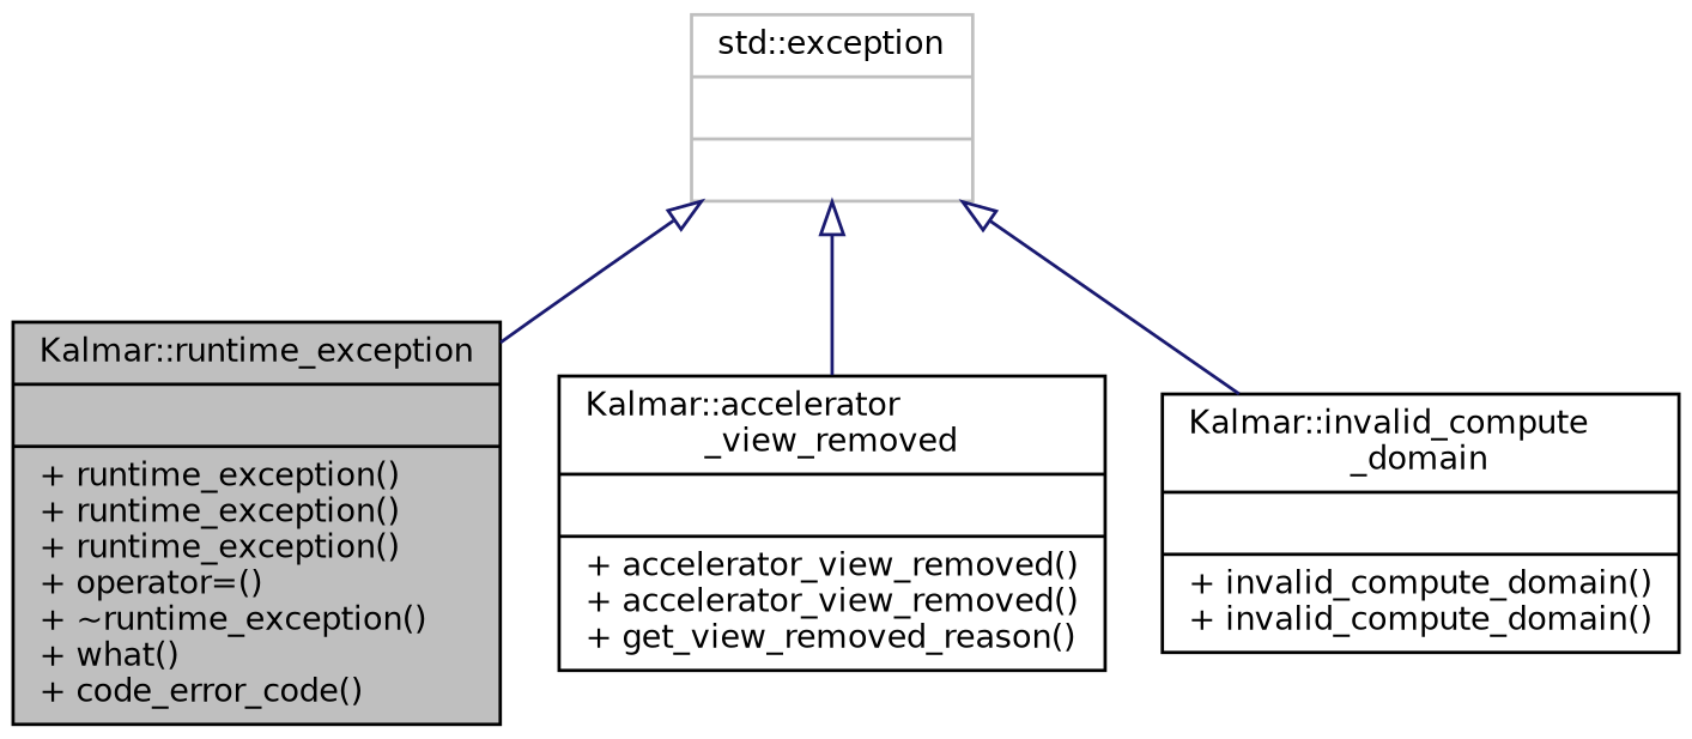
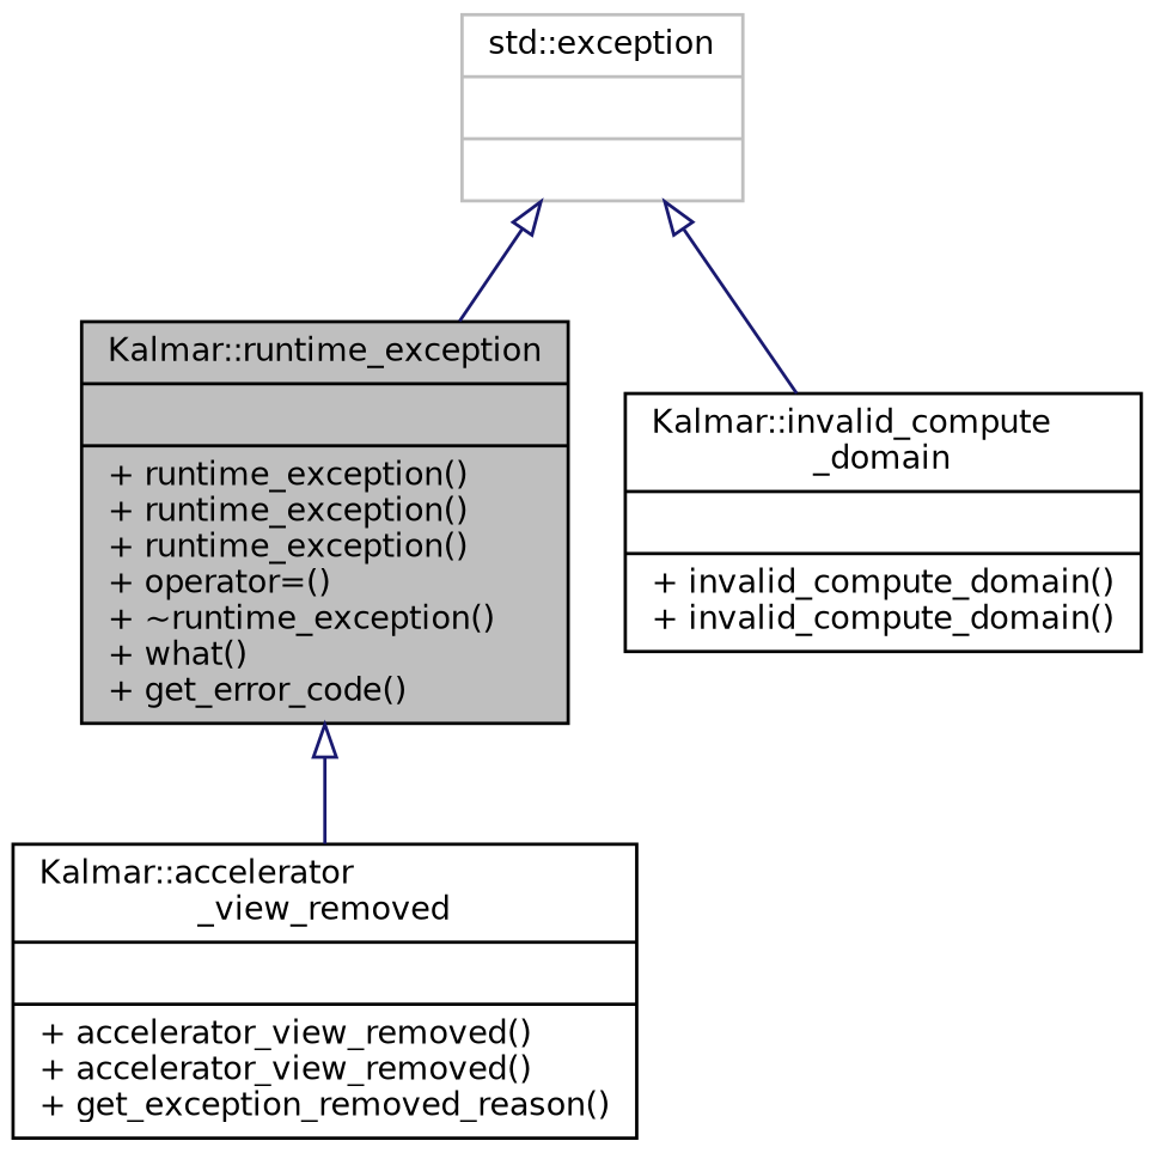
  digraph {
    node [color=black fillcolor=white fontname=Helvetica fontsize=10 shape=record style=filled]
    edge [arrowtail=onormal color=midnightblue dir=back fontname=Helvetica fontsize=10 labelfontname=Helvetica labelfontsize=10 style=solid]
-   n1 [fillcolor=grey75 fontcolor=black height=0.2 label="{Kalmar::runtime_exception\n||+ runtime_exception()\l+ runtime_exception()\l+ runtime_exception()\l+ operator=()\l+ ~runtime_exception()\l+ what()\l+ code_error_code()\l}" width=0.4]
-   n2 [height=0.2 label="{Kalmar::accelerator\l_view_removed\n||+ accelerator_view_removed()\l+ accelerator_view_removed()\l+ get_view_removed_reason()\l}" width=0.4]
+   n1 [fillcolor=grey75 fontcolor=black height=0.2 label="{Kalmar::runtime_exception\n||+ runtime_exception()\l+ runtime_exception()\l+ runtime_exception()\l+ operator=()\l+ ~runtime_exception()\l+ what()\l+ get_error_code()\l}" width=0.4]
+   n2 [height=0.2 label="{Kalmar::accelerator\l_view_removed\n||+ accelerator_view_removed()\l+ accelerator_view_removed()\l+ get_exception_removed_reason()\l}" width=0.4]
    n3 [height=0.2 label="{Kalmar::invalid_compute\l_domain\n||+ invalid_compute_domain()\l+ invalid_compute_domain()\l}" width=0.4]
    n4 [color=grey75 height=0.2 label="{std::exception\n||}" width=0.4]
-   n4 -> n2
+   n1 -> n2
    n4 -> n1
    n4 -> n3
  }
